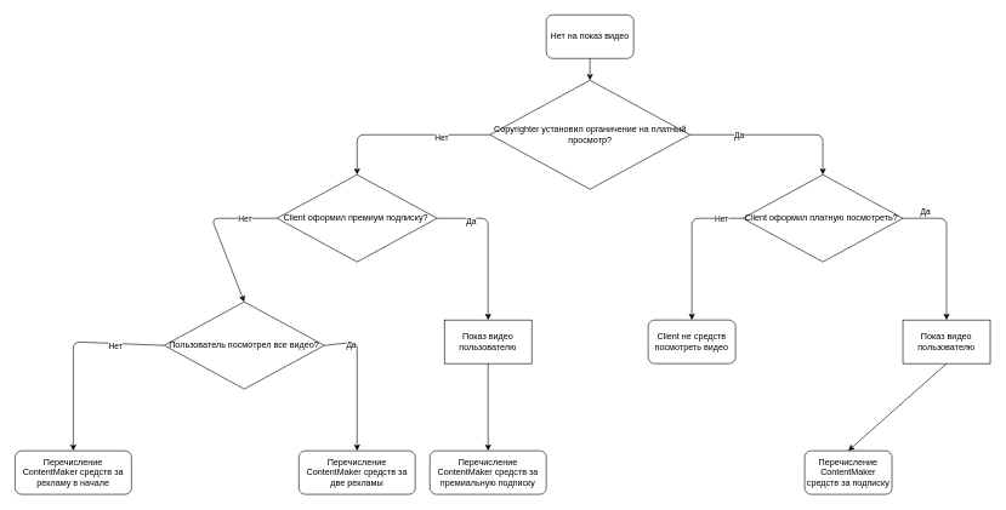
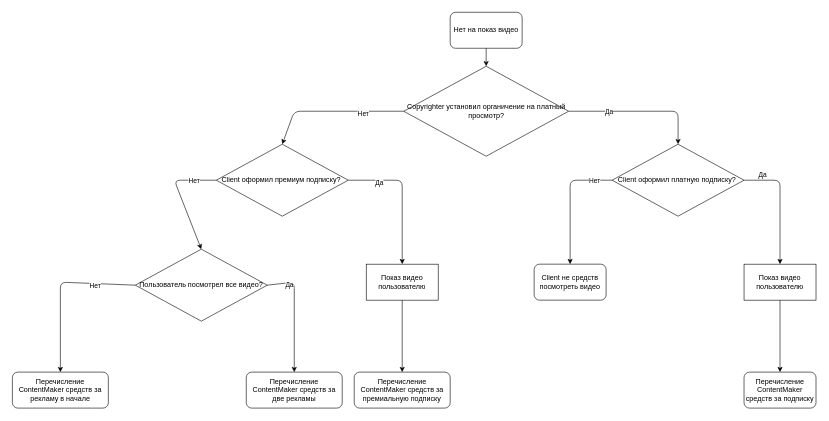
  <mxCell id="0" />
  <mxCell id="1" parent="0" />
  <mxCell id="2" value="Нет на показ видео" style="rounded=1;whiteSpace=wrap;html=1;" vertex="1" parent="1"><mxGeometry x="750" y="20" width="120" height="60" as="geometry" /></mxCell>
  <mxCell id="3" value="Copyrighter установил органичение на платный просмотр?" style="rhombus;whiteSpace=wrap;html=1;" vertex="1" parent="1"><mxGeometry x="672.5" y="110" width="275" height="150" as="geometry" /></mxCell>
- <mxCell id="4" value="Client оформил премиум подписку?&amp;nbsp;" style="rhombus;whiteSpace=wrap;html=1;" vertex="1" parent="1"><mxGeometry x="380" y="240" width="220" height="120" as="geometry" /></mxCell>
- <mxCell id="5" value="Client оформил платную посмотреть?&amp;nbsp;" style="rhombus;whiteSpace=wrap;html=1;" vertex="1" parent="1"><mxGeometry x="1020" y="240" width="220" height="120" as="geometry" /></mxCell>
+ <mxCell id="4" value="Client оформил премиум подписку?&amp;nbsp;" style="rhombus;whiteSpace=wrap;html=1;" vertex="1" parent="1"><mxGeometry x="360" y="240" width="220" height="120" as="geometry" /></mxCell>
+ <mxCell id="5" value="Client оформил платную подписку?&amp;nbsp;" style="rhombus;whiteSpace=wrap;html=1;" vertex="1" parent="1"><mxGeometry x="1020" y="240" width="220" height="120" as="geometry" /></mxCell>
  <mxCell id="6" value="Client не средств посмотреть видео" style="rounded=1;whiteSpace=wrap;html=1;" vertex="1" parent="1"><mxGeometry x="890" y="440" width="120" height="60" as="geometry" /></mxCell>
  <mxCell id="7" value="Показ видео пользователю" style="rounded=0;whiteSpace=wrap;html=1;" vertex="1" parent="1"><mxGeometry x="1240" y="440" width="120" height="60" as="geometry" /></mxCell>
- <mxCell id="8" value="Перечисление ContentMaker средств за подписку" style="rounded=1;whiteSpace=wrap;html=1;" vertex="1" parent="1"><mxGeometry x="1105" y="620" width="120" height="60" as="geometry" /></mxCell>
+ <mxCell id="8" value="Перечисление ContentMaker средств за подписку" style="rounded=1;whiteSpace=wrap;html=1;" vertex="1" parent="1"><mxGeometry x="1240" y="620" width="120" height="60" as="geometry" /></mxCell>
  <mxCell id="9" value="Показ видео пользователю" style="rounded=0;whiteSpace=wrap;html=1;" vertex="1" parent="1"><mxGeometry x="610" y="440" width="120" height="60" as="geometry" /></mxCell>
  <mxCell id="10" value="Перечисление ContentMaker средств за премиальную подписку" style="rounded=1;whiteSpace=wrap;html=1;" vertex="1" parent="1"><mxGeometry x="590" y="620" width="160" height="60" as="geometry" /></mxCell>
  <mxCell id="11" value="Пользователь посмотрел все видео?" style="rhombus;whiteSpace=wrap;html=1;" vertex="1" parent="1"><mxGeometry x="225" y="415" width="220" height="120" as="geometry" /></mxCell>
  <mxCell id="12" value="Перечисление ContentMaker средств за две рекламы&lt;span style=&quot;color: rgba(0 , 0 , 0 , 0) ; font-family: monospace ; font-size: 0px&quot;&gt;%3CmxGraphModel%3E%3Croot%3E%3CmxCell%20id%3D%220%22%2F%3E%3CmxCell%20id%3D%221%22%20parent%3D%220%22%2F%3E%3CmxCell%20id%3D%222%22%20value%3D%22%D0%9F%D0%B5%D1%80%D0%B5%D1%87%D0%B8%D1%81%D0%BB%D0%B5%D0%BD%D0%B8%D0%B5%20ContentMaker%20%D1%81%D1%80%D0%B5%D0%B4%D1%81%D1%82%D0%B2%20%D0%B7%D0%B0%20%D0%BF%D1%80%D0%B5%D0%BC%D0%B8%D0%B0%D0%BB%D1%8C%D0%BD%D1%83%D1%8E%20%D0%BF%D0%BE%D0%B4%D0%BF%D0%B8%D1%81%D0%BA%D1%83%22%20style%3D%22rounded%3D1%3BwhiteSpace%3Dwrap%3Bhtml%3D1%3B%22%20vertex%3D%221%22%20parent%3D%221%22%3E%3CmxGeometry%20x%3D%22370%22%20y%3D%22560%22%20width%3D%22160%22%20height%3D%2260%22%20as%3D%22geometry%22%2F%3E%3C%2FmxCell%3E%3C%2Froot%3E%3C%2FmxGraphModel%3E&lt;/span&gt;" style="rounded=1;whiteSpace=wrap;html=1;" vertex="1" parent="1"><mxGeometry x="410" y="620" width="160" height="60" as="geometry" /></mxCell>
  <mxCell id="13" value="Перечисление ContentMaker средств за рекламу в начале&lt;span style=&quot;color: rgba(0 , 0 , 0 , 0) ; font-family: monospace ; font-size: 0px&quot;&gt;%3CmxGraphModel%3E%3Croot%3E%3CmxCell%20id%3D%220%22%2F%3E%3CmxCell%20id%3D%221%22%20parent%3D%220%22%2F%3E%3CmxCell%20id%3D%222%22%20value%3D%22%D0%9F%D0%B5%D1%80%D0%B5%D1%87%D0%B8%D1%81%D0%BB%D0%B5%D0%BD%D0%B8%D0%B5%20ContentMaker%20%D1%81%D1%80%D0%B5%D0%B4%D1%81%D1%82%D0%B2%20%D0%B7%D0%B0%20%D0%BF%D1%80%D0%B5%D0%BC%D0%B8%D0%B0%D0%BB%D1%8C%D0%BD%D1%83%D1%8E%20%D0%BF%D0%BE%D0%B4%D0%BF%D0%B8%D1%81%D0%BA%D1%83%22%20style%3D%22rounded%3D1%3BwhiteSpace%3Dwrap%3Bhtml%3D1%3B%22%20vertex%3D%221%22%20parent%3D%221%22%3E%3CmxGeometry%20x%3D%22370%22%20y%3D%22560%22%20width%3D%22160%22%20height%3D%2260%22%20as%3D%22geometry%22%2F%3E%3C%2FmxCell%3E%3C%2Froot%3E%3C%2FmxGraphModel%3Eтит&lt;/span&gt;" style="rounded=1;whiteSpace=wrap;html=1;" vertex="1" parent="1"><mxGeometry x="20" y="620" width="160" height="60" as="geometry" /></mxCell>
  <mxCell id="14" value="" style="endArrow=classic;html=1;exitX=0.5;exitY=1;exitDx=0;exitDy=0;" edge="1" parent="1" source="2" target="3"><mxGeometry width="50" height="50" relative="1" as="geometry"><mxPoint x="720" y="250" as="sourcePoint" /><mxPoint x="770" y="200" as="targetPoint" /></mxGeometry></mxCell>
  <mxCell id="15" value="" style="endArrow=classic;html=1;exitX=0;exitY=0.5;exitDx=0;exitDy=0;entryX=0.5;entryY=0;entryDx=0;entryDy=0;" edge="1" parent="1" source="3" target="4"><mxGeometry width="50" height="50" relative="1" as="geometry"><mxPoint x="720" y="250" as="sourcePoint" /><mxPoint x="490" y="185" as="targetPoint" /><Array as="points"><mxPoint x="490" y="185" /></Array></mxGeometry></mxCell>
  <mxCell id="16" value="Нет" style="edgeLabel;html=1;align=center;verticalAlign=middle;resizable=0;points=[];" vertex="1" connectable="0" parent="15"><mxGeometry x="-0.434" y="4" relative="1" as="geometry"><mxPoint as="offset" /></mxGeometry></mxCell>
  <mxCell id="17" value="" style="endArrow=classic;html=1;exitX=1;exitY=0.5;exitDx=0;exitDy=0;entryX=0.5;entryY=0;entryDx=0;entryDy=0;" edge="1" parent="1" source="3" target="5"><mxGeometry width="50" height="50" relative="1" as="geometry"><mxPoint x="1030" y="250" as="sourcePoint" /><mxPoint x="1125" y="240" as="targetPoint" /><Array as="points"><mxPoint x="1130" y="185" /></Array></mxGeometry></mxCell>
  <mxCell id="18" value="Да" style="edgeLabel;html=1;align=center;verticalAlign=middle;resizable=0;points=[];" vertex="1" connectable="0" parent="17"><mxGeometry x="-0.434" relative="1" as="geometry"><mxPoint as="offset" /></mxGeometry></mxCell>
  <mxCell id="19" value="" style="endArrow=classic;html=1;exitX=0;exitY=0.5;exitDx=0;exitDy=0;entryX=0.5;entryY=0;entryDx=0;entryDy=0;" edge="1" parent="1" source="4" target="11"><mxGeometry width="50" height="50" relative="1" as="geometry"><mxPoint x="460" y="410" as="sourcePoint" /><mxPoint x="510" y="360" as="targetPoint" /><Array as="points"><mxPoint x="290" y="300" /></Array></mxGeometry></mxCell>
  <mxCell id="20" value="Нет" style="edgeLabel;html=1;align=center;verticalAlign=middle;resizable=0;points=[];" vertex="1" connectable="0" parent="19"><mxGeometry x="-0.377" relative="1" as="geometry"><mxPoint x="22.35" as="offset" /></mxGeometry></mxCell>
  <mxCell id="21" value="" style="endArrow=classic;html=1;exitX=1;exitY=0.5;exitDx=0;exitDy=0;entryX=0.5;entryY=0;entryDx=0;entryDy=0;" edge="1" parent="1" source="4" target="9"><mxGeometry width="50" height="50" relative="1" as="geometry"><mxPoint x="650" y="440" as="sourcePoint" /><mxPoint x="700" y="390" as="targetPoint" /><Array as="points"><mxPoint x="670" y="300" /></Array></mxGeometry></mxCell>
  <mxCell id="22" value="Да" style="edgeLabel;html=1;align=center;verticalAlign=middle;resizable=0;points=[];" vertex="1" connectable="0" parent="21"><mxGeometry x="-0.56" y="-3" relative="1" as="geometry"><mxPoint as="offset" /></mxGeometry></mxCell>
  <mxCell id="23" value="" style="endArrow=classic;html=1;exitX=0.5;exitY=1;exitDx=0;exitDy=0;entryX=0.5;entryY=0;entryDx=0;entryDy=0;" edge="1" parent="1" source="9" target="10"><mxGeometry width="50" height="50" relative="1" as="geometry"><mxPoint x="570" y="570" as="sourcePoint" /><mxPoint x="620" y="520" as="targetPoint" /></mxGeometry></mxCell>
  <mxCell id="24" value="" style="endArrow=classic;html=1;exitX=1;exitY=0.5;exitDx=0;exitDy=0;entryX=0.5;entryY=0;entryDx=0;entryDy=0;" edge="1" parent="1" source="11" target="12"><mxGeometry width="50" height="50" relative="1" as="geometry"><mxPoint x="450" y="560" as="sourcePoint" /><mxPoint x="500" y="510" as="targetPoint" /><Array as="points"><mxPoint x="490" y="470" /></Array></mxGeometry></mxCell>
  <mxCell id="25" value="Да" style="edgeLabel;html=1;align=center;verticalAlign=middle;resizable=0;points=[];" vertex="1" connectable="0" parent="24"><mxGeometry x="-0.866" y="2" relative="1" as="geometry"><mxPoint x="23.53" y="2" as="offset" /></mxGeometry></mxCell>
  <mxCell id="26" value="" style="endArrow=classic;html=1;exitX=0;exitY=0.5;exitDx=0;exitDy=0;entryX=0.5;entryY=0;entryDx=0;entryDy=0;" edge="1" parent="1" source="11" target="13"><mxGeometry width="50" height="50" relative="1" as="geometry"><mxPoint x="350" y="560" as="sourcePoint" /><mxPoint x="400" y="510" as="targetPoint" /><Array as="points"><mxPoint x="100" y="470" /></Array></mxGeometry></mxCell>
  <mxCell id="27" value="Нет" style="edgeLabel;html=1;align=center;verticalAlign=middle;resizable=0;points=[];" vertex="1" connectable="0" parent="26"><mxGeometry x="-0.516" y="3" relative="1" as="geometry"><mxPoint as="offset" /></mxGeometry></mxCell>
  <mxCell id="28" value="" style="endArrow=classic;html=1;exitX=0;exitY=0.5;exitDx=0;exitDy=0;entryX=0.5;entryY=0;entryDx=0;entryDy=0;" edge="1" parent="1" source="5" target="6"><mxGeometry width="50" height="50" relative="1" as="geometry"><mxPoint x="1180" y="420" as="sourcePoint" /><mxPoint x="1230" y="370" as="targetPoint" /><Array as="points"><mxPoint x="950" y="300" /></Array></mxGeometry></mxCell>
  <mxCell id="29" value="Нет" style="edgeLabel;html=1;align=center;verticalAlign=middle;resizable=0;points=[];" vertex="1" connectable="0" parent="28"><mxGeometry x="-0.802" relative="1" as="geometry"><mxPoint x="-8.82" as="offset" /></mxGeometry></mxCell>
  <mxCell id="30" value="" style="endArrow=classic;html=1;exitX=1;exitY=0.5;exitDx=0;exitDy=0;entryX=0.5;entryY=0;entryDx=0;entryDy=0;" edge="1" parent="1" source="5" target="7"><mxGeometry width="50" height="50" relative="1" as="geometry"><mxPoint x="1290" y="440" as="sourcePoint" /><mxPoint x="1340" y="390" as="targetPoint" /><Array as="points"><mxPoint x="1300" y="300" /></Array></mxGeometry></mxCell>
  <mxCell id="31" value="Да" style="edgeLabel;html=1;align=center;verticalAlign=middle;resizable=0;points=[];" vertex="1" connectable="0" parent="30"><mxGeometry x="-0.549" y="-2" relative="1" as="geometry"><mxPoint x="-14.71" y="-12" as="offset" /></mxGeometry></mxCell>
  <mxCell id="32" value="" style="endArrow=classic;html=1;exitX=0.5;exitY=1;exitDx=0;exitDy=0;entryX=0.5;entryY=0;entryDx=0;entryDy=0;" edge="1" parent="1" source="7" target="8"><mxGeometry width="50" height="50" relative="1" as="geometry"><mxPoint x="1140" y="590" as="sourcePoint" /><mxPoint x="1190" y="540" as="targetPoint" /></mxGeometry></mxCell>
